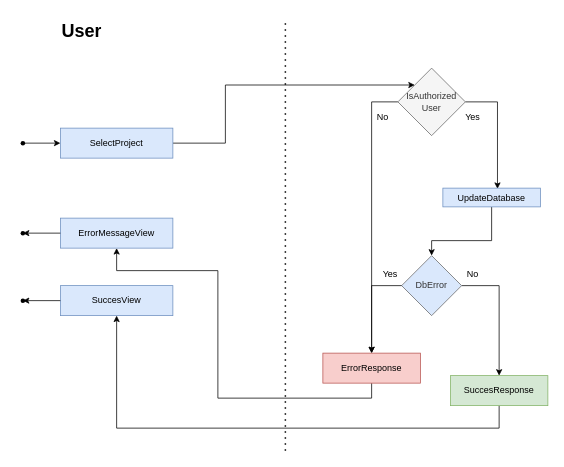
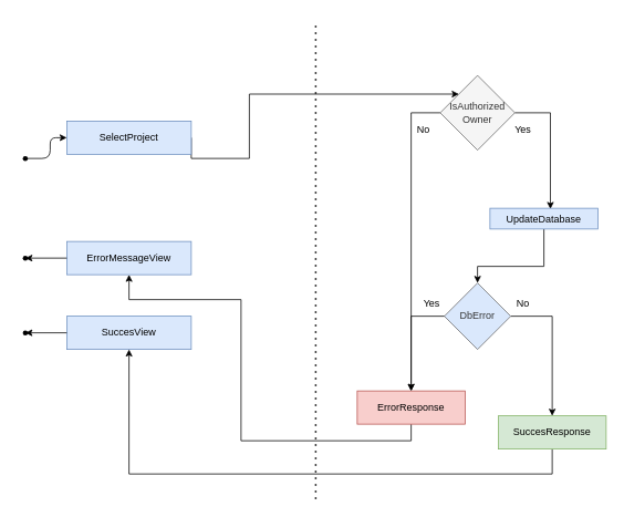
  <mxCell id="0" />
  <mxCell id="1" parent="0" />
  <mxCell id="2" style="edgeStyle=orthogonalEdgeStyle;rounded=0;orthogonalLoop=1;jettySize=auto;html=1;" parent="1" source="4" target="8" edge="1"><mxGeometry relative="1" as="geometry"><Array as="points"><mxPoint x="495" y="135" /></Array></mxGeometry></mxCell>
  <mxCell id="3" style="edgeStyle=orthogonalEdgeStyle;rounded=0;orthogonalLoop=1;jettySize=auto;html=1;entryX=0.56;entryY=0.038;entryDx=0;entryDy=0;entryPerimeter=0;" parent="1" source="4" target="11" edge="1"><mxGeometry relative="1" as="geometry"><mxPoint x="660" y="240" as="targetPoint" /><Array as="points"><mxPoint x="663" y="135" /></Array></mxGeometry></mxCell>
- <mxCell id="4" value="IsAuthorized User" style="rhombus;whiteSpace=wrap;html=1;fillColor=#f5f5f5;fontColor=#333333;strokeColor=#666666;rounded=0;" parent="1" vertex="1"><mxGeometry x="530" y="90" width="90" height="90" as="geometry" /></mxCell>
+ <mxCell id="4" value="IsAuthorized Owner" style="rhombus;whiteSpace=wrap;html=1;fillColor=#f5f5f5;fontColor=#333333;strokeColor=#666666;rounded=0;" parent="1" vertex="1"><mxGeometry x="530" y="90" width="90" height="90" as="geometry" /></mxCell>
  <mxCell id="5" style="edgeStyle=orthogonalEdgeStyle;rounded=0;orthogonalLoop=1;jettySize=auto;html=1;exitX=1;exitY=0.5;exitDx=0;exitDy=0;entryX=0;entryY=0;entryDx=0;entryDy=0;" parent="1" source="6" target="4" edge="1"><mxGeometry relative="1" as="geometry"><Array as="points"><mxPoint x="300" y="190" /><mxPoint x="300" y="113" /></Array></mxGeometry></mxCell>
- <mxCell id="6" value="SelectProject" style="rounded=0;whiteSpace=wrap;html=1;fillColor=#dae8fc;strokeColor=#6c8ebf;" parent="1" vertex="1"><mxGeometry x="80" y="170" width="150" height="40" as="geometry" /></mxCell>
+ <mxCell id="6" value="SelectProject" style="rounded=0;whiteSpace=wrap;html=1;fillColor=#dae8fc;strokeColor=#6c8ebf;" parent="1" vertex="1"><mxGeometry x="80" y="145" width="150" height="40" as="geometry" /></mxCell>
  <mxCell id="7" style="edgeStyle=orthogonalEdgeStyle;rounded=0;orthogonalLoop=1;jettySize=auto;html=1;exitX=0.5;exitY=1;exitDx=0;exitDy=0;entryX=0.5;entryY=1;entryDx=0;entryDy=0;" parent="1" source="8" target="20" edge="1"><mxGeometry relative="1" as="geometry"><Array as="points"><mxPoint x="495" y="530" /><mxPoint x="290" y="530" /><mxPoint x="290" y="360" /><mxPoint x="155" y="360" /></Array></mxGeometry></mxCell>
  <mxCell id="8" value="ErrorResponse" style="rounded=0;whiteSpace=wrap;html=1;fillColor=#f8cecc;strokeColor=#b85450;" parent="1" vertex="1"><mxGeometry x="430" y="470" width="130" height="40" as="geometry" /></mxCell>
  <mxCell id="9" value="No" style="text;html=1;align=center;verticalAlign=middle;whiteSpace=wrap;rounded=0;" parent="1" vertex="1"><mxGeometry x="480" y="140" width="60" height="30" as="geometry" /></mxCell>
  <mxCell id="10" style="edgeStyle=orthogonalEdgeStyle;rounded=0;orthogonalLoop=1;jettySize=auto;html=1;exitX=0.5;exitY=1;exitDx=0;exitDy=0;entryX=0.5;entryY=0;entryDx=0;entryDy=0;" parent="1" source="11" target="13" edge="1"><mxGeometry relative="1" as="geometry"><Array as="points"><mxPoint x="655" y="320" /><mxPoint x="575" y="320" /></Array></mxGeometry></mxCell>
  <mxCell id="11" value="UpdateDatabase" style="rounded=0;whiteSpace=wrap;html=1;fillColor=#dae8fc;strokeColor=#6c8ebf;" parent="1" vertex="1"><mxGeometry x="590" y="250" width="130" height="25" as="geometry" /></mxCell>
  <mxCell id="12" style="edgeStyle=orthogonalEdgeStyle;rounded=0;orthogonalLoop=1;jettySize=auto;html=1;entryX=0.5;entryY=0;entryDx=0;entryDy=0;" parent="1" source="13" target="18" edge="1"><mxGeometry relative="1" as="geometry"><Array as="points"><mxPoint x="665" y="380" /></Array></mxGeometry></mxCell>
  <mxCell id="13" value="DbError" style="rhombus;whiteSpace=wrap;html=1;fillColor=#dae8fc;fontColor=#333333;strokeColor=#666666;rounded=0;" parent="1" vertex="1"><mxGeometry x="535" y="340" width="80" height="80" as="geometry" /></mxCell>
  <mxCell id="14" value="Yes" style="text;html=1;align=center;verticalAlign=middle;whiteSpace=wrap;rounded=0;" parent="1" vertex="1"><mxGeometry x="600" y="140" width="60" height="30" as="geometry" /></mxCell>
  <mxCell id="15" style="edgeStyle=orthogonalEdgeStyle;rounded=0;orthogonalLoop=1;jettySize=auto;html=1;exitX=0.75;exitY=1;exitDx=0;exitDy=0;entryX=0.5;entryY=0;entryDx=0;entryDy=0;" parent="1" source="16" target="8" edge="1"><mxGeometry relative="1" as="geometry"><Array as="points"><mxPoint x="495" y="380" /></Array></mxGeometry></mxCell>
  <mxCell id="16" value="Yes" style="text;html=1;align=center;verticalAlign=middle;whiteSpace=wrap;rounded=0;" parent="1" vertex="1"><mxGeometry x="490" y="350" width="60" height="30" as="geometry" /></mxCell>
  <mxCell id="17" style="edgeStyle=orthogonalEdgeStyle;rounded=0;orthogonalLoop=1;jettySize=auto;html=1;exitX=0.5;exitY=1;exitDx=0;exitDy=0;entryX=0.5;entryY=1;entryDx=0;entryDy=0;" parent="1" source="18" target="21" edge="1"><mxGeometry relative="1" as="geometry"><Array as="points"><mxPoint x="665" y="570" /><mxPoint x="155" y="570" /></Array></mxGeometry></mxCell>
  <mxCell id="18" value="SuccesResponse" style="rounded=0;whiteSpace=wrap;html=1;fillColor=#d5e8d4;strokeColor=#82b366;" parent="1" vertex="1"><mxGeometry x="600" y="500" width="130" height="40" as="geometry" /></mxCell>
  <mxCell id="19" value="No" style="text;html=1;align=center;verticalAlign=middle;whiteSpace=wrap;rounded=0;" parent="1" vertex="1"><mxGeometry x="600" y="350" width="60" height="30" as="geometry" /></mxCell>
  <mxCell id="20" value="ErrorMessageView" style="rounded=0;whiteSpace=wrap;html=1;fillColor=#dae8fc;strokeColor=#6c8ebf;" parent="1" vertex="1"><mxGeometry x="80" y="290" width="150" height="40" as="geometry" /></mxCell>
  <mxCell id="21" value="SuccesView" style="rounded=0;whiteSpace=wrap;html=1;fillColor=#dae8fc;strokeColor=#6c8ebf;" parent="1" vertex="1"><mxGeometry x="80" y="380" width="150" height="40" as="geometry" /></mxCell>
  <mxCell id="22" value="" style="endArrow=none;dashed=1;html=1;dashPattern=1 3;strokeWidth=2;rounded=0;" parent="1" edge="1"><mxGeometry width="50" height="50" relative="1" as="geometry"><mxPoint x="380" y="30" as="sourcePoint" /><mxPoint x="380" y="600" as="targetPoint" /></mxGeometry></mxCell>
- <mxCell id="23" value="&lt;h1 style=&quot;margin-top: 0px;&quot;&gt;User&lt;/h1&gt;" style="text;html=1;whiteSpace=wrap;overflow=hidden;rounded=0;" parent="1" vertex="1"><mxGeometry x="80" y="20" width="180" height="50" as="geometry" /></mxCell>
  <mxCell id="24" style="edgeStyle=orthogonalEdgeStyle;orthogonalLoop=1;jettySize=auto;html=1;entryX=0;entryY=0.5;entryDx=0;entryDy=0;" parent="1" source="30" target="6" edge="1"><mxGeometry relative="1" as="geometry"><mxPoint x="30" y="190" as="sourcePoint" /><mxPoint x="80" y="110" as="targetPoint" /></mxGeometry></mxCell>
  <mxCell id="25" value="" style="shape=waypoint;sketch=0;fillStyle=solid;size=6;pointerEvents=1;points=[];fillColor=none;resizable=0;rotatable=0;perimeter=centerPerimeter;snapToPoint=1;" parent="1" vertex="1"><mxGeometry x="20" y="300" width="20" height="20" as="geometry" /></mxCell>
  <mxCell id="26" value="" style="shape=waypoint;sketch=0;fillStyle=solid;size=6;pointerEvents=1;points=[];fillColor=none;resizable=0;rotatable=0;perimeter=centerPerimeter;snapToPoint=1;" parent="1" vertex="1"><mxGeometry x="20" y="390" width="20" height="20" as="geometry" /></mxCell>
  <mxCell id="27" style="edgeStyle=orthogonalEdgeStyle;orthogonalLoop=1;jettySize=auto;html=1;exitX=0;exitY=0.5;exitDx=0;exitDy=0;entryX=0.836;entryY=0.588;entryDx=0;entryDy=0;entryPerimeter=0;" parent="1" source="21" target="26" edge="1"><mxGeometry relative="1" as="geometry" /></mxCell>
  <mxCell id="28" style="edgeStyle=orthogonalEdgeStyle;orthogonalLoop=1;jettySize=auto;html=1;exitX=0;exitY=0.5;exitDx=0;exitDy=0;entryX=0.836;entryY=0.497;entryDx=0;entryDy=0;entryPerimeter=0;" parent="1" source="20" target="25" edge="1"><mxGeometry relative="1" as="geometry" /></mxCell>
  <mxCell id="29" value="" style="edgeStyle=orthogonalEdgeStyle;orthogonalLoop=1;jettySize=auto;html=1;entryDx=0;entryDy=0;" edge="1" parent="1" target="30"><mxGeometry relative="1" as="geometry"><mxPoint x="30" y="190" as="sourcePoint" /><mxPoint x="80" y="190" as="targetPoint" /></mxGeometry></mxCell>
  <mxCell id="30" value="" style="shape=waypoint;sketch=0;fillStyle=solid;size=6;pointerEvents=1;points=[];fillColor=none;resizable=0;rotatable=0;perimeter=centerPerimeter;snapToPoint=1;" parent="1" vertex="1"><mxGeometry x="20" y="180" width="20" height="20" as="geometry" /></mxCell>
